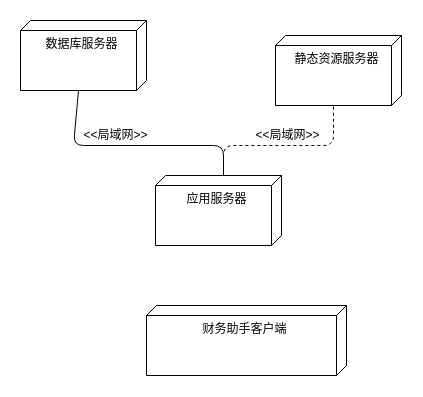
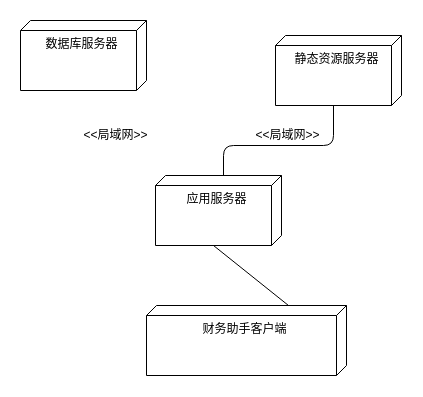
  <mxCell id="0" />
  <mxCell id="1" parent="0" />
  <mxCell id="2" value="应用服务器" style="verticalAlign=top;align=center;shape=cube;size=10;direction=south;fontStyle=0;html=1;boundedLbl=1;spacingLeft=5;" vertex="1" parent="1"><mxGeometry x="155" y="175" width="126" height="70" as="geometry" /></mxCell>
  <mxCell id="3" value="数据库服务器" style="verticalAlign=top;align=center;shape=cube;size=10;direction=south;fontStyle=0;html=1;boundedLbl=1;spacingLeft=5;" vertex="1" parent="1"><mxGeometry x="20" y="20" width="126" height="70" as="geometry" /></mxCell>
  <mxCell id="4" value="财务助手客户端" style="verticalAlign=top;align=center;shape=cube;size=10;direction=south;fontStyle=0;html=1;boundedLbl=1;spacingLeft=5;" vertex="1" parent="1"><mxGeometry x="146" y="305" width="200" height="70" as="geometry" /></mxCell>
  <mxCell id="5" value="静态资源服务器" style="verticalAlign=top;align=center;shape=cube;size=10;direction=south;fontStyle=0;html=1;boundedLbl=1;spacingLeft=5;" vertex="1" parent="1"><mxGeometry x="275" y="35" width="126" height="70" as="geometry" /></mxCell>
- <mxCell id="6" value="" style="endArrow=none;html=1;entryX=0;entryY=0;entryDx=70;entryDy=68;entryPerimeter=0;exitX=0;exitY=0;exitDx=0;exitDy=58;exitPerimeter=0;dashed=1;" edge="1" parent="1" source="2" target="5"><mxGeometry width="50" height="50" relative="1" as="geometry"><mxPoint x="65" y="325" as="sourcePoint" /><mxPoint x="115" y="275" as="targetPoint" /><Array as="points"><mxPoint x="223" y="145" /><mxPoint x="333" y="145" /></Array></mxGeometry></mxCell>
- <mxCell id="8" value="" style="endArrow=none;html=1;entryX=0;entryY=0;entryDx=70;entryDy=68;entryPerimeter=0;exitX=0;exitY=0;exitDx=0;exitDy=58;exitPerimeter=0;" edge="1" parent="1" source="2" target="3"><mxGeometry width="50" height="50" relative="1" as="geometry"><mxPoint x="215" y="135" as="sourcePoint" /><mxPoint x="135" y="295" as="targetPoint" /><Array as="points"><mxPoint x="223" y="145" /><mxPoint x="73" y="145" /></Array></mxGeometry></mxCell>
+ <mxCell id="6" value="" style="endArrow=none;html=1;entryX=0;entryY=0;entryDx=70;entryDy=68;entryPerimeter=0;exitX=0;exitY=0;exitDx=0;exitDy=58;exitPerimeter=0;" edge="1" parent="1" source="2" target="5"><mxGeometry width="50" height="50" relative="1" as="geometry"><mxPoint x="65" y="325" as="sourcePoint" /><mxPoint x="115" y="275" as="targetPoint" /><Array as="points"><mxPoint x="223" y="145" /><mxPoint x="333" y="145" /></Array></mxGeometry></mxCell>
+ <mxCell id="7" value="" style="endArrow=none;html=1;entryX=0;entryY=0;entryDx=70;entryDy=68;entryPerimeter=0;exitX=0;exitY=0;exitDx=0;exitDy=58;exitPerimeter=0;" edge="1" parent="1" source="4" target="2"><mxGeometry width="50" height="50" relative="1" as="geometry"><mxPoint x="75" y="335" as="sourcePoint" /><mxPoint x="125" y="285" as="targetPoint" /></mxGeometry></mxCell>
  <mxCell id="9" value="&amp;lt;&amp;lt;局域网&amp;gt;&amp;gt;" style="text;html=1;align=center;verticalAlign=middle;resizable=0;points=[];autosize=1;strokeColor=none;fillColor=none;" vertex="1" parent="1"><mxGeometry x="75" y="125" width="80" height="20" as="geometry" /></mxCell>
  <mxCell id="10" value="&amp;lt;&amp;lt;局域网&amp;gt;&amp;gt;" style="text;html=1;align=center;verticalAlign=middle;resizable=0;points=[];autosize=1;strokeColor=none;fillColor=none;" vertex="1" parent="1"><mxGeometry x="247" y="125" width="80" height="20" as="geometry" /></mxCell>
